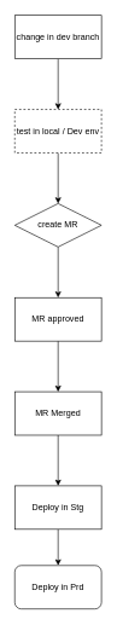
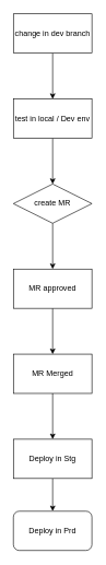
  <mxCell id="0" />
  <mxCell id="1" parent="0" />
  <mxCell id="2" value="" style="edgeStyle=orthogonalEdgeStyle;rounded=0;orthogonalLoop=1;jettySize=auto;html=1;" edge="1" parent="1" source="3" target="5"><mxGeometry relative="1" as="geometry" /></mxCell>
  <mxCell id="3" value="change in dev branch" style="rounded=0;whiteSpace=wrap;html=1;" vertex="1" parent="1"><mxGeometry x="20" y="20" width="120" height="60" as="geometry" /></mxCell>
  <mxCell id="4" value="" style="edgeStyle=orthogonalEdgeStyle;rounded=0;orthogonalLoop=1;jettySize=auto;html=1;" edge="1" parent="1" source="5" target="7"><mxGeometry relative="1" as="geometry" /></mxCell>
- <mxCell id="5" value="test in local / Dev env" style="rounded=0;whiteSpace=wrap;html=1;dashed=1;" vertex="1" parent="1"><mxGeometry x="20" y="150" width="120" height="60" as="geometry" /></mxCell>
+ <mxCell id="5" value="test in local / Dev env" style="rounded=0;whiteSpace=wrap;html=1;" vertex="1" parent="1"><mxGeometry x="20" y="150" width="120" height="60" as="geometry" /></mxCell>
  <mxCell id="6" value="" style="edgeStyle=orthogonalEdgeStyle;rounded=0;orthogonalLoop=1;jettySize=auto;html=1;" edge="1" parent="1" source="7" target="9"><mxGeometry relative="1" as="geometry" /></mxCell>
  <mxCell id="7" value="create MR" style="rhombus;whiteSpace=wrap;html=1;" vertex="1" parent="1"><mxGeometry x="20" y="280" width="120" height="60" as="geometry" /></mxCell>
  <mxCell id="8" value="" style="edgeStyle=orthogonalEdgeStyle;rounded=0;orthogonalLoop=1;jettySize=auto;html=1;" edge="1" parent="1" source="9" target="14"><mxGeometry relative="1" as="geometry" /></mxCell>
  <mxCell id="9" value="MR approved" style="rounded=0;whiteSpace=wrap;html=1;" vertex="1" parent="1"><mxGeometry x="20" y="410" width="120" height="60" as="geometry" /></mxCell>
  <mxCell id="10" value="" style="edgeStyle=orthogonalEdgeStyle;rounded=0;orthogonalLoop=1;jettySize=auto;html=1;" edge="1" parent="1" source="11" target="12"><mxGeometry relative="1" as="geometry" /></mxCell>
  <mxCell id="11" value="Deploy in Stg" style="rounded=0;whiteSpace=wrap;html=1;" vertex="1" parent="1"><mxGeometry x="20" y="670" width="120" height="60" as="geometry" /></mxCell>
  <mxCell id="12" value="Deploy in Prd" style="whiteSpace=wrap;html=1;rounded=1;" vertex="1" parent="1"><mxGeometry x="20" y="780" width="120" height="60" as="geometry" /></mxCell>
  <mxCell id="13" style="edgeStyle=orthogonalEdgeStyle;rounded=0;orthogonalLoop=1;jettySize=auto;html=1;exitX=0.5;exitY=1;exitDx=0;exitDy=0;entryX=0.5;entryY=0;entryDx=0;entryDy=0;" edge="1" parent="1" source="14" target="11"><mxGeometry relative="1" as="geometry" /></mxCell>
  <mxCell id="14" value="MR Merged" style="rounded=0;whiteSpace=wrap;html=1;" vertex="1" parent="1"><mxGeometry x="20" y="540" width="120" height="60" as="geometry" /></mxCell>
